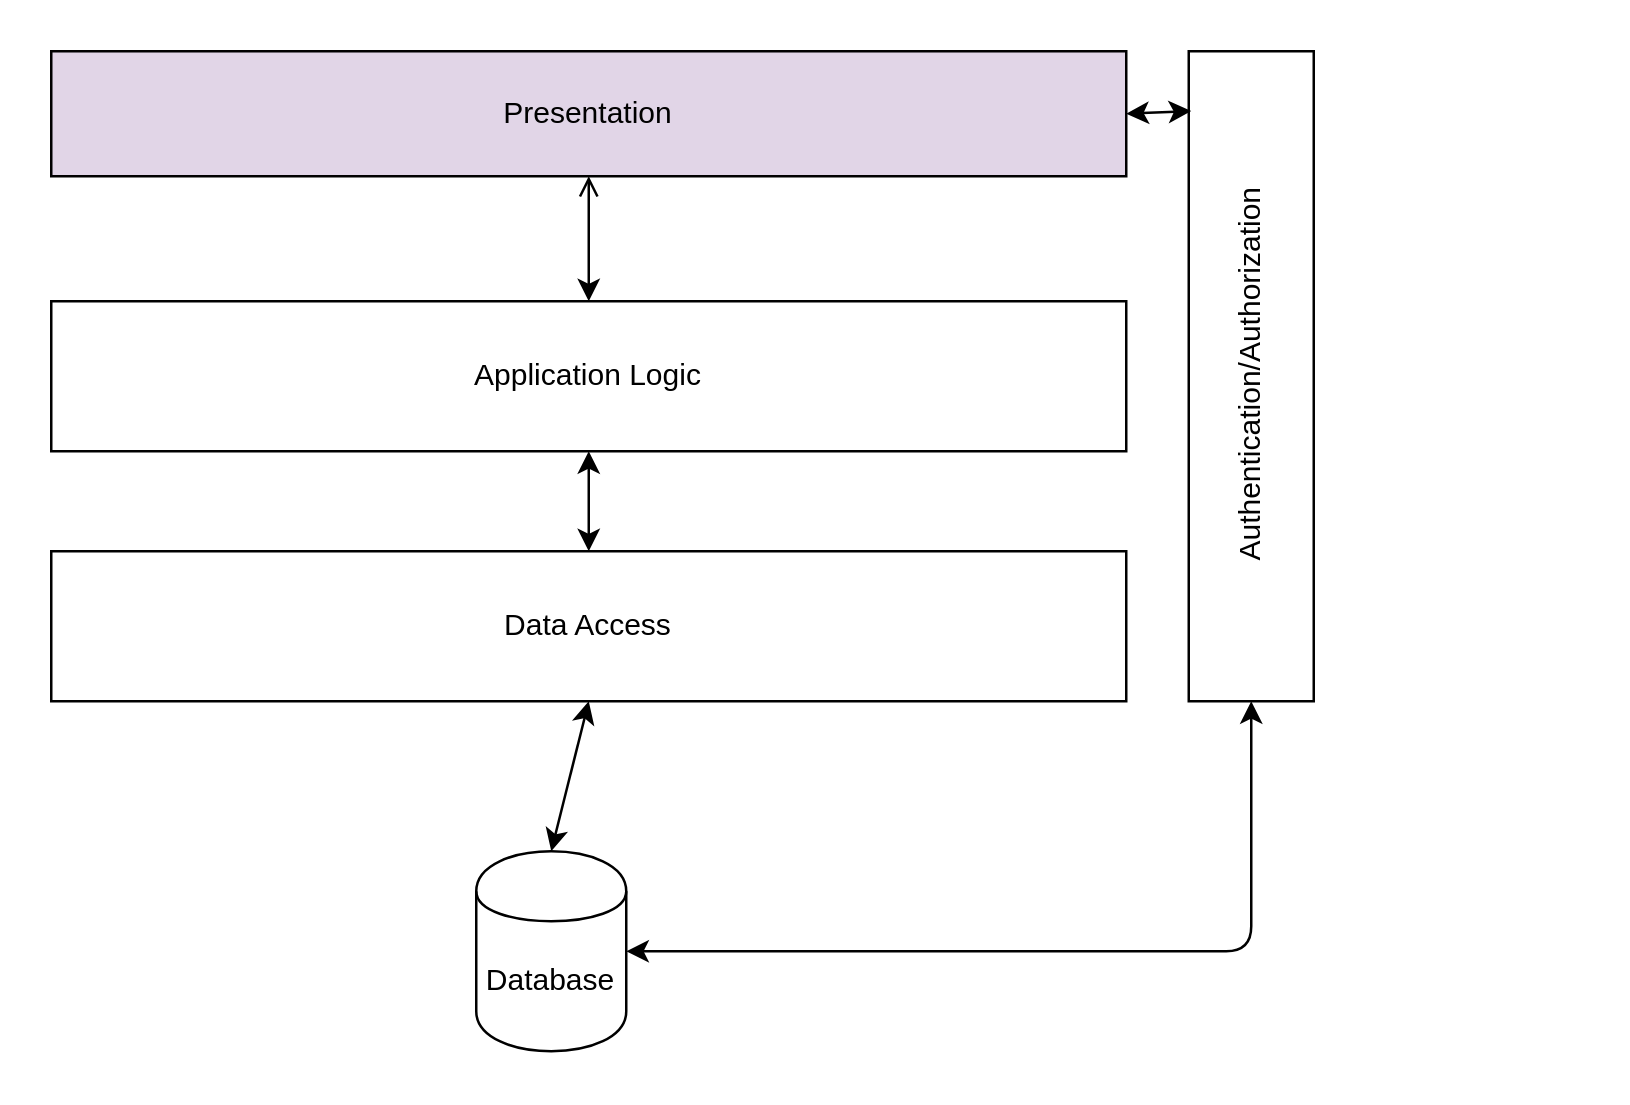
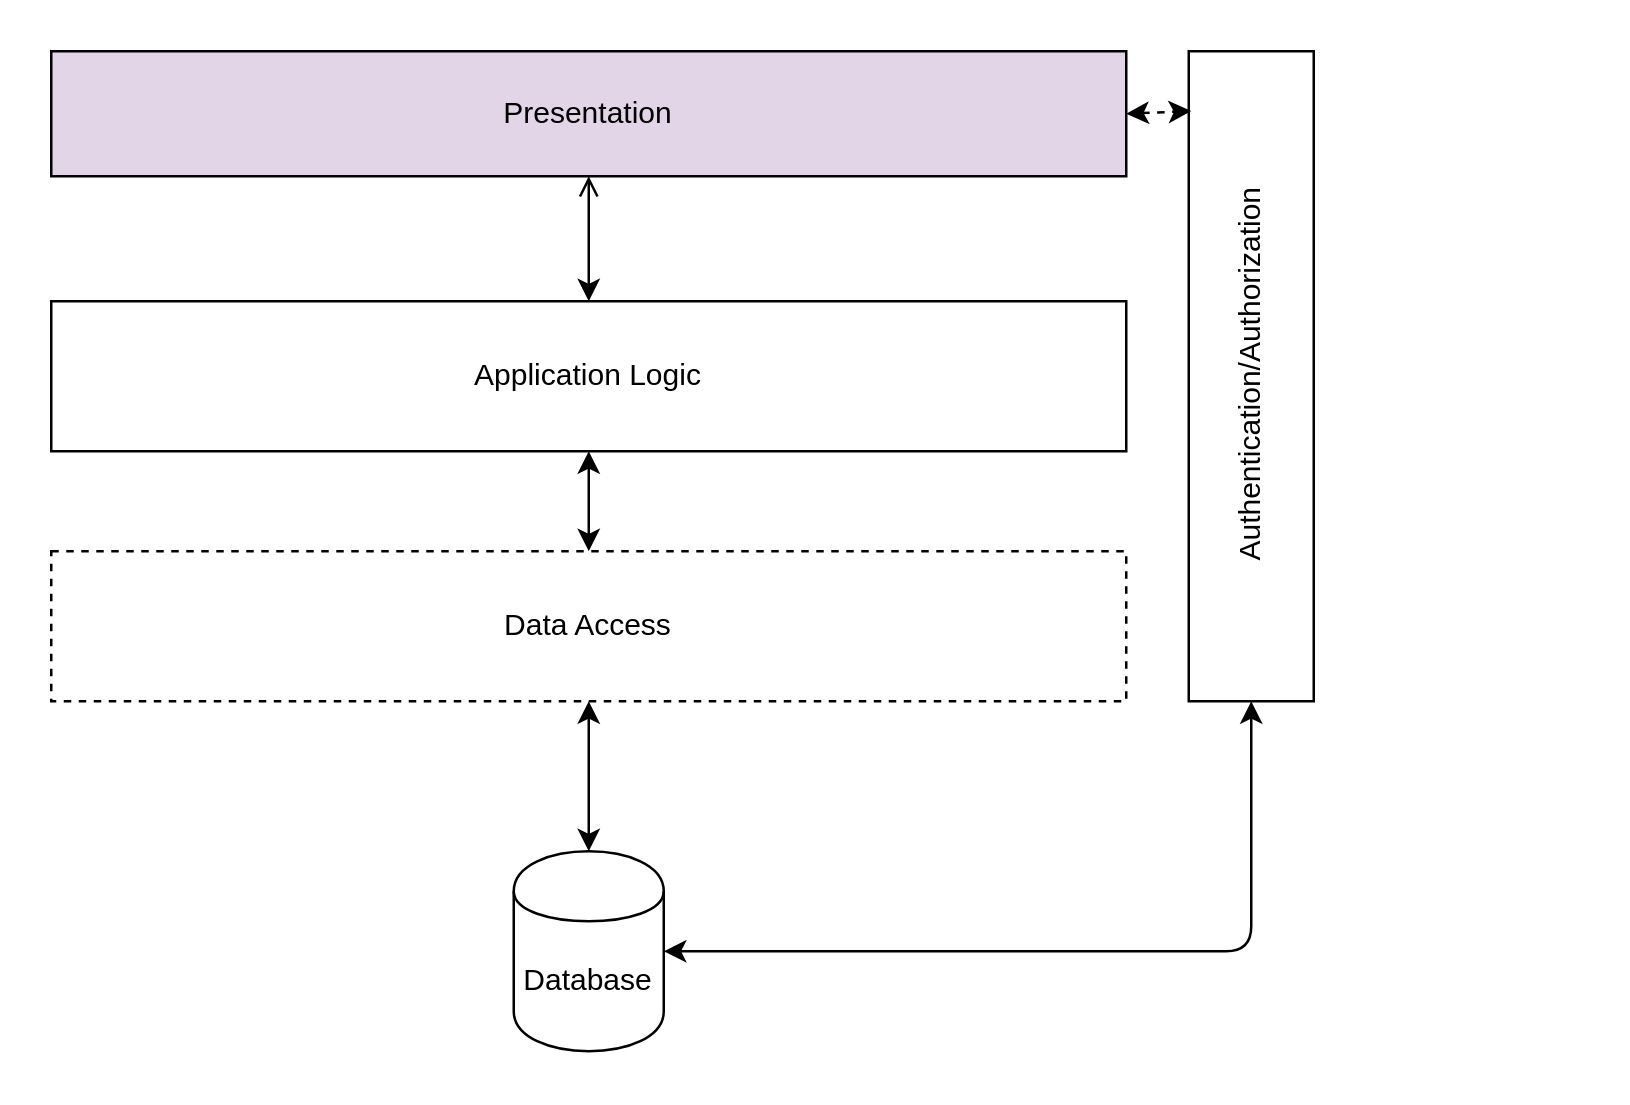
  <mxCell id="0" />
  <mxCell id="1" parent="0" />
  <mxCell id="2" value="Presentation" style="rounded=0;whiteSpace=wrap;html=1;fillColor=#e1d5e7;" parent="1" vertex="1"><mxGeometry x="20" y="20" width="430" height="50" as="geometry" /></mxCell>
  <mxCell id="3" value="Application Logic" style="rounded=0;whiteSpace=wrap;html=1;" parent="1" vertex="1"><mxGeometry x="20" y="120" width="430" height="60" as="geometry" /></mxCell>
- <mxCell id="4" value="Data Access" style="rounded=0;whiteSpace=wrap;html=1;" parent="1" vertex="1"><mxGeometry x="20" y="220" width="430" height="60" as="geometry" /></mxCell>
- <mxCell id="5" value="Database" style="shape=cylinder;whiteSpace=wrap;html=1;boundedLbl=1;backgroundOutline=1;" parent="1" vertex="1"><mxGeometry x="190" y="340" width="60" height="80" as="geometry" /></mxCell>
+ <mxCell id="4" value="Data Access" style="rounded=0;whiteSpace=wrap;html=1;dashed=1;" parent="1" vertex="1"><mxGeometry x="20" y="220" width="430" height="60" as="geometry" /></mxCell>
+ <mxCell id="5" value="Database" style="shape=cylinder;whiteSpace=wrap;html=1;boundedLbl=1;backgroundOutline=1;" parent="1" vertex="1"><mxGeometry x="205" y="340" width="60" height="80" as="geometry" /></mxCell>
  <mxCell id="6" value="" style="endArrow=classic;startArrow=classic;html=1;exitX=0.5;exitY=0;exitDx=0;exitDy=0;entryX=0.5;entryY=1;entryDx=0;entryDy=0;" parent="1" source="5" target="4" edge="1"><mxGeometry width="50" height="50" relative="1" as="geometry"><mxPoint x="550" y="340" as="sourcePoint" /><mxPoint x="600" y="290" as="targetPoint" /></mxGeometry></mxCell>
  <mxCell id="7" value="" style="endArrow=classic;startArrow=classic;html=1;entryX=0.5;entryY=1;entryDx=0;entryDy=0;" parent="1" source="4" target="3" edge="1"><mxGeometry width="50" height="50" relative="1" as="geometry"><mxPoint x="190" y="320" as="sourcePoint" /><mxPoint x="240" y="270" as="targetPoint" /></mxGeometry></mxCell>
  <mxCell id="8" value="" style="endArrow=open;startArrow=classic;html=1;entryX=0.5;entryY=1;entryDx=0;entryDy=0;exitX=0.5;exitY=0;exitDx=0;exitDy=0;" parent="1" source="3" target="2" edge="1"><mxGeometry width="50" height="50" relative="1" as="geometry"><mxPoint x="245" y="170" as="sourcePoint" /><mxPoint x="245" y="140" as="targetPoint" /></mxGeometry></mxCell>
  <mxCell id="9" value="Authentication/Authorization" style="html=1;rotation=-90;" parent="1" vertex="1"><mxGeometry x="370" y="125" width="260" height="50" as="geometry" /></mxCell>
- <mxCell id="10" value="" style="endArrow=classic;startArrow=classic;html=1;exitX=1;exitY=0.5;exitDx=0;exitDy=0;entryX=0.908;entryY=0.02;entryDx=0;entryDy=0;entryPerimeter=0;" parent="1" source="2" target="9" edge="1"><mxGeometry width="50" height="50" relative="1" as="geometry"><mxPoint x="480" y="-110" as="sourcePoint" /><mxPoint x="530" y="-160" as="targetPoint" /></mxGeometry></mxCell>
+ <mxCell id="10" value="" style="endArrow=classic;startArrow=classic;html=1;exitX=1;exitY=0.5;exitDx=0;exitDy=0;entryX=0.908;entryY=0.02;entryDx=0;entryDy=0;entryPerimeter=0;dashed=1;" parent="1" source="2" target="9" edge="1"><mxGeometry width="50" height="50" relative="1" as="geometry"><mxPoint x="480" y="-110" as="sourcePoint" /><mxPoint x="530" y="-160" as="targetPoint" /></mxGeometry></mxCell>
  <mxCell id="11" value="" style="endArrow=classic;startArrow=classic;html=1;entryX=0;entryY=0.5;entryDx=0;entryDy=0;exitX=1;exitY=0.5;exitDx=0;exitDy=0;" parent="1" source="5" target="9" edge="1"><mxGeometry width="50" height="50" relative="1" as="geometry"><mxPoint x="500" y="430" as="sourcePoint" /><mxPoint x="550" y="380" as="targetPoint" /><Array as="points"><mxPoint x="500" y="380" /></Array></mxGeometry></mxCell>
